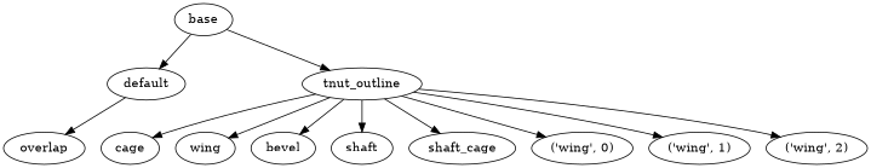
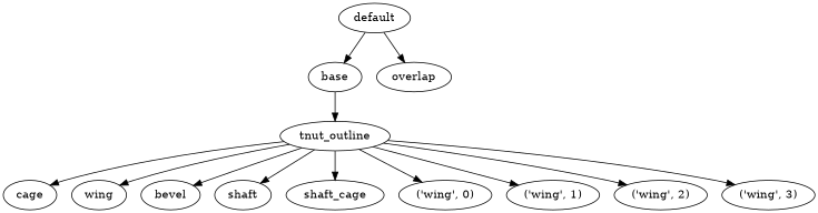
  digraph {
    rankdir=TB
    n1 [label=default]
    n2 [label=base]
    n3 [label=overlap]
    n4 [label=tnut_outline]
    n5 [label=cage]
    n6 [label=wing]
    n7 [label=bevel]
    n8 [label=shaft]
    n9 [label=shaft_cage]
    n10 [label="\('wing',\ 0\)"]
    n11 [label="\('wing',\ 1\)"]
    n12 [label="\('wing',\ 2\)"]
-   n2 -> n1
+   n13 [label="\('wing',\ 3\)"]
+   n1 -> n2
    n1 -> n3
    n2 -> n4
    n4 -> n5
    n4 -> n6
    n4 -> n7
    n4 -> n8
    n4 -> n9
    n4 -> n10
    n4 -> n11
    n4 -> n12
+   n4 -> n13
  }
